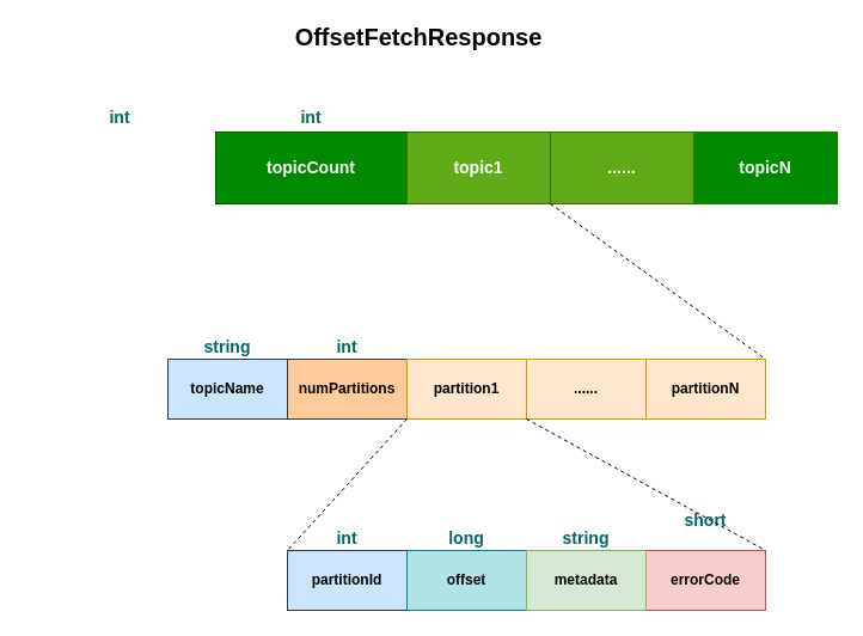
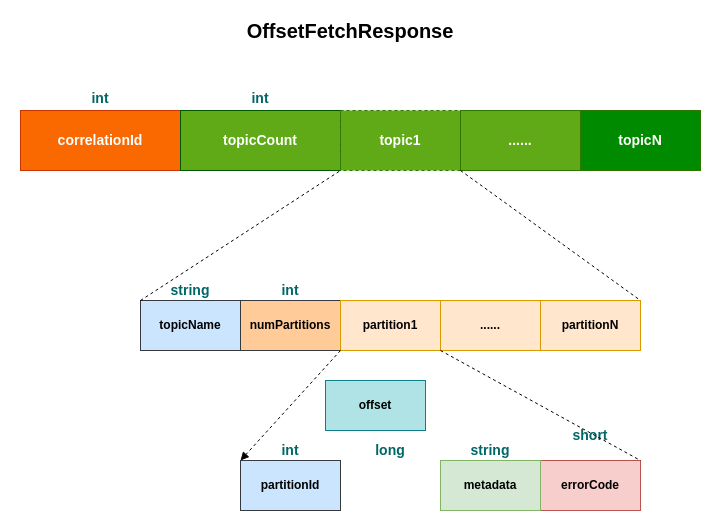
  <mxCell id="0" />
  <mxCell id="1" parent="0" />
- <mxCell id="3" value="topicCount" style="rounded=0;whiteSpace=wrap;html=1;fontSize=14;fillColor=#008a00;strokeColor=#005700;fontColor=#ffffff;fontStyle=1" parent="1" vertex="1"><mxGeometry x="180" y="110" width="160" height="60" as="geometry" /></mxCell>
- <mxCell id="4" value="topic1" style="rounded=0;whiteSpace=wrap;html=1;fontSize=14;fillColor=#60a917;strokeColor=#2D7600;fontColor=#ffffff;fontStyle=1" parent="1" vertex="1"><mxGeometry x="340" y="110" width="120" height="60" as="geometry" /></mxCell>
+ <mxCell id="2" value="correlationId" style="rounded=0;whiteSpace=wrap;html=1;fontSize=14;fillColor=#fa6800;strokeColor=#C73500;fontColor=#ffffff;fontStyle=1" parent="1" vertex="1"><mxGeometry x="20" y="110" width="160" height="60" as="geometry" /></mxCell>
+ <mxCell id="3" value="topicCount" style="rounded=0;whiteSpace=wrap;html=1;fontSize=14;fillColor=#60a917;strokeColor=#005700;fontColor=#ffffff;fontStyle=1;" parent="1" vertex="1"><mxGeometry x="180" y="110" width="160" height="60" as="geometry" /></mxCell>
+ <mxCell id="4" value="topic1" style="rounded=0;whiteSpace=wrap;html=1;fontSize=14;fillColor=#60a917;strokeColor=#2D7600;fontColor=#ffffff;fontStyle=1;dashed=1;" parent="1" vertex="1"><mxGeometry x="340" y="110" width="120" height="60" as="geometry" /></mxCell>
  <mxCell id="5" value="......" style="rounded=0;whiteSpace=wrap;html=1;fontSize=14;fillColor=#60a917;strokeColor=#2D7600;fontColor=#ffffff;fontStyle=1" parent="1" vertex="1"><mxGeometry x="460" y="110" width="120" height="60" as="geometry" /></mxCell>
  <mxCell id="6" value="topicN" style="rounded=0;whiteSpace=wrap;html=1;fontSize=14;fillColor=#008a00;strokeColor=#2D7600;fontColor=#ffffff;fontStyle=1;" parent="1" vertex="1"><mxGeometry x="580" y="110" width="120" height="60" as="geometry" /></mxCell>
  <mxCell id="7" value="int" style="text;html=1;strokeColor=none;fillColor=none;align=center;verticalAlign=middle;whiteSpace=wrap;rounded=0;fontSize=14;fontStyle=1;fontColor=#006666;" parent="1" vertex="1"><mxGeometry x="80" y="88" width="40" height="20" as="geometry" /></mxCell>
  <mxCell id="8" value="int" style="text;html=1;strokeColor=none;fillColor=none;align=center;verticalAlign=middle;whiteSpace=wrap;rounded=0;fontSize=14;fontStyle=1;fontColor=#006666;" parent="1" vertex="1"><mxGeometry x="240" y="88" width="40" height="20" as="geometry" /></mxCell>
  <mxCell id="9" value="topicName" style="rounded=0;whiteSpace=wrap;html=1;fillColor=#cce5ff;strokeColor=#36393d;fontStyle=1" parent="1" vertex="1"><mxGeometry x="140" y="300" width="100" height="50" as="geometry" /></mxCell>
  <mxCell id="10" value="numPartitions" style="rounded=0;whiteSpace=wrap;html=1;fillColor=#ffcc99;strokeColor=#36393d;fontStyle=1" parent="1" vertex="1"><mxGeometry x="240" y="300" width="100" height="50" as="geometry" /></mxCell>
  <mxCell id="11" value="partition1" style="rounded=0;whiteSpace=wrap;html=1;fillColor=#ffe6cc;strokeColor=#d79b00;fontStyle=1" parent="1" vertex="1"><mxGeometry x="340" y="300" width="100" height="50" as="geometry" /></mxCell>
  <mxCell id="12" value="......" style="rounded=0;whiteSpace=wrap;html=1;fillColor=#ffe6cc;strokeColor=#d79b00;fontStyle=1" parent="1" vertex="1"><mxGeometry x="440" y="300" width="100" height="50" as="geometry" /></mxCell>
  <mxCell id="13" value="partitionN" style="rounded=0;whiteSpace=wrap;html=1;fillColor=#ffe6cc;strokeColor=#d79b00;fontStyle=1" parent="1" vertex="1"><mxGeometry x="540" y="300" width="100" height="50" as="geometry" /></mxCell>
  <mxCell id="14" value="int" style="text;html=1;strokeColor=none;fillColor=none;align=center;verticalAlign=middle;whiteSpace=wrap;rounded=0;fontSize=14;fontStyle=1;fontColor=#006666;" parent="1" vertex="1"><mxGeometry x="270" y="280" width="40" height="20" as="geometry" /></mxCell>
  <mxCell id="15" value="string" style="text;html=1;strokeColor=none;fillColor=none;align=center;verticalAlign=middle;whiteSpace=wrap;rounded=0;fontSize=14;fontStyle=1;fontColor=#006666;" parent="1" vertex="1"><mxGeometry x="170" y="280" width="40" height="20" as="geometry" /></mxCell>
  <mxCell id="16" value="errorCode" style="rounded=0;whiteSpace=wrap;html=1;fontStyle=1;fillColor=#f8cecc;strokeColor=#b85450;" parent="1" vertex="1"><mxGeometry x="540" y="460" width="100" height="50" as="geometry" /></mxCell>
  <mxCell id="17" value="partitionId" style="rounded=0;whiteSpace=wrap;html=1;fontStyle=1;fillColor=#cce5ff;strokeColor=#36393d;" parent="1" vertex="1"><mxGeometry x="240" y="460" width="100" height="50" as="geometry" /></mxCell>
  <mxCell id="18" value="short" style="text;html=1;strokeColor=none;fillColor=none;align=center;verticalAlign=middle;whiteSpace=wrap;rounded=0;fontSize=14;fontStyle=1;fontColor=#006666;" parent="1" vertex="1"><mxGeometry x="570" y="425" width="40" height="20" as="geometry" /></mxCell>
  <mxCell id="19" value="int" style="text;html=1;strokeColor=none;fillColor=none;align=center;verticalAlign=middle;whiteSpace=wrap;rounded=0;fontSize=14;fontStyle=1;fontColor=#006666;" parent="1" vertex="1"><mxGeometry x="270" y="440" width="40" height="20" as="geometry" /></mxCell>
- <mxCell id="20" value="offset" style="rounded=0;whiteSpace=wrap;html=1;fontStyle=1;fillColor=#b0e3e6;strokeColor=#0e8088;" parent="1" vertex="1"><mxGeometry x="340" y="460" width="100" height="50" as="geometry" /></mxCell>
+ <mxCell id="20" value="offset" style="rounded=0;whiteSpace=wrap;html=1;fontStyle=1;fillColor=#b0e3e6;strokeColor=#0e8088;" parent="1" vertex="1"><mxGeometry x="325" y="380" width="100" height="50" as="geometry" /></mxCell>
  <mxCell id="21" value="long" style="text;html=1;strokeColor=none;fillColor=none;align=center;verticalAlign=middle;whiteSpace=wrap;rounded=0;fontSize=14;fontStyle=1;fontColor=#006666;" parent="1" vertex="1"><mxGeometry x="370" y="440" width="40" height="20" as="geometry" /></mxCell>
+ <mxCell id="22" value="" style="endArrow=none;dashed=1;html=1;fontSize=20;exitX=0;exitY=0;exitDx=0;exitDy=0;entryX=1;entryY=1;entryDx=0;entryDy=0;" parent="1" source="9" target="3" edge="1"><mxGeometry width="50" height="50" relative="1" as="geometry"><mxPoint x="570" y="250" as="sourcePoint" /><mxPoint x="620" y="200" as="targetPoint" /></mxGeometry></mxCell>
  <mxCell id="23" value="" style="endArrow=none;dashed=1;html=1;fontSize=20;exitX=0;exitY=1;exitDx=0;exitDy=0;entryX=1;entryY=0;entryDx=0;entryDy=0;" parent="1" source="5" target="13" edge="1"><mxGeometry width="50" height="50" relative="1" as="geometry"><mxPoint x="570" y="250" as="sourcePoint" /><mxPoint x="620" y="200" as="targetPoint" /></mxGeometry></mxCell>
- <mxCell id="24" value="" style="endArrow=none;dashed=1;html=1;fontSize=20;exitX=0;exitY=1;exitDx=0;exitDy=0;entryX=0;entryY=0;entryDx=0;entryDy=0;" parent="1" source="11" target="17" edge="1"><mxGeometry width="50" height="50" relative="1" as="geometry"><mxPoint x="450" y="250" as="sourcePoint" /><mxPoint x="500" y="200" as="targetPoint" /></mxGeometry></mxCell>
+ <mxCell id="24" value="" style="endArrow=block;dashed=1;html=1;fontSize=20;exitX=0;exitY=1;exitDx=0;exitDy=0;entryX=0;entryY=0;entryDx=0;entryDy=0;" parent="1" source="11" target="17" edge="1"><mxGeometry width="50" height="50" relative="1" as="geometry"><mxPoint x="450" y="250" as="sourcePoint" /><mxPoint x="500" y="200" as="targetPoint" /></mxGeometry></mxCell>
  <mxCell id="25" value="" style="endArrow=none;dashed=1;html=1;fontSize=20;exitX=0;exitY=1;exitDx=0;exitDy=0;entryX=1;entryY=0;entryDx=0;entryDy=0;" parent="1" source="12" target="16" edge="1"><mxGeometry width="50" height="50" relative="1" as="geometry"><mxPoint x="450" y="250" as="sourcePoint" /><mxPoint x="550" y="430" as="targetPoint" /></mxGeometry></mxCell>
  <mxCell id="26" value="OffsetFetchResponse" style="text;html=1;strokeColor=none;fillColor=none;align=center;verticalAlign=middle;whiteSpace=wrap;rounded=0;fontSize=20;fontStyle=1" parent="1" vertex="1"><mxGeometry x="210" y="20" width="280" height="20" as="geometry" /></mxCell>
  <mxCell id="27" value="metadata" style="rounded=0;whiteSpace=wrap;html=1;fontStyle=1;fillColor=#d5e8d4;strokeColor=#82b366;" parent="1" vertex="1"><mxGeometry x="440" y="460" width="100" height="50" as="geometry" /></mxCell>
  <mxCell id="28" value="string" style="text;html=1;strokeColor=none;fillColor=none;align=center;verticalAlign=middle;whiteSpace=wrap;rounded=0;fontSize=14;fontStyle=1;fontColor=#006666;" parent="1" vertex="1"><mxGeometry x="470" y="440" width="40" height="20" as="geometry" /></mxCell>
